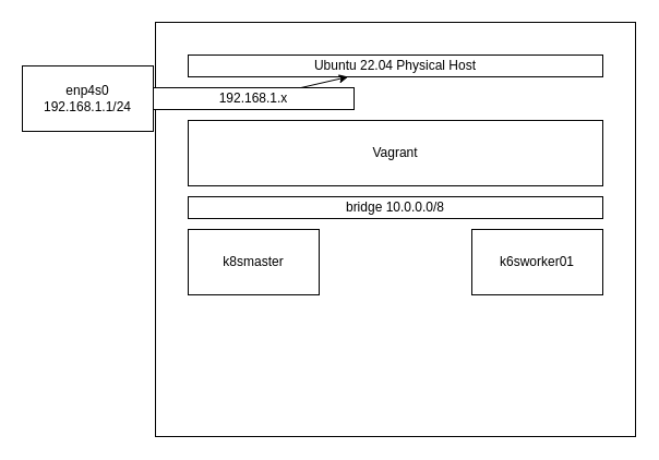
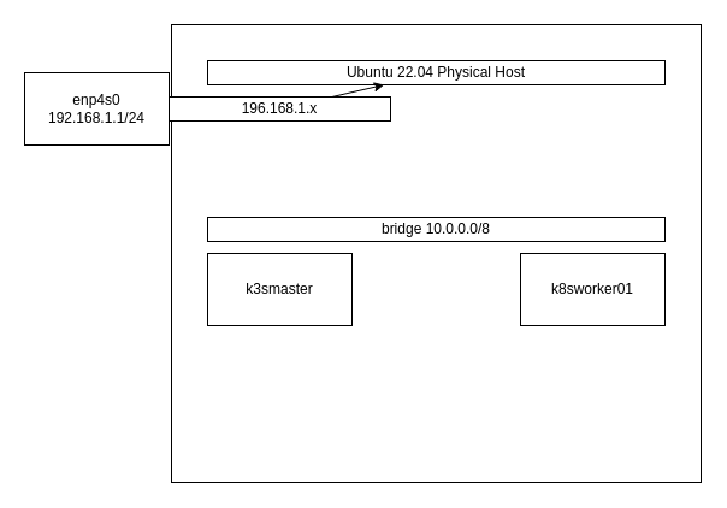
  <mxCell id="0" />
  <mxCell id="1" parent="0" />
  <mxCell id="2" value="" style="rounded=0;whiteSpace=wrap;html=1;" vertex="1" parent="1"><mxGeometry x="142" y="20" width="440" height="380" as="geometry" /></mxCell>
- <mxCell id="3" value="k8smaster" style="rounded=0;whiteSpace=wrap;html=1;" vertex="1" parent="1"><mxGeometry x="172" y="210" width="120" height="60" as="geometry" /></mxCell>
- <mxCell id="4" value="k6sworker01" style="rounded=0;whiteSpace=wrap;html=1;" vertex="1" parent="1"><mxGeometry x="432" y="210" width="120" height="60" as="geometry" /></mxCell>
+ <mxCell id="3" value="k3smaster" style="rounded=0;whiteSpace=wrap;html=1;" vertex="1" parent="1"><mxGeometry x="172" y="210" width="120" height="60" as="geometry" /></mxCell>
+ <mxCell id="4" value="k8sworker01" style="rounded=0;whiteSpace=wrap;html=1;" vertex="1" parent="1"><mxGeometry x="432" y="210" width="120" height="60" as="geometry" /></mxCell>
  <mxCell id="5" value="bridge 10.0.0.0/8" style="rounded=0;whiteSpace=wrap;html=1;" vertex="1" parent="1"><mxGeometry x="172" y="180" width="380" height="20" as="geometry" /></mxCell>
- <mxCell id="6" value="Vagrant" style="rounded=0;whiteSpace=wrap;html=1;" vertex="1" parent="1"><mxGeometry x="172" y="110" width="380" height="60" as="geometry" /></mxCell>
  <mxCell id="7" value="Ubuntu 22.04 Physical Host" style="rounded=0;whiteSpace=wrap;html=1;" vertex="1" parent="1"><mxGeometry x="172" y="50" width="380" height="20" as="geometry" /></mxCell>
  <mxCell id="8" style="edgeStyle=none;html=1;" edge="1" parent="1" source="9" target="7"><mxGeometry relative="1" as="geometry" /></mxCell>
- <mxCell id="9" value="192.168.1.x" style="rounded=0;whiteSpace=wrap;html=1;" vertex="1" parent="1"><mxGeometry x="140" y="80" width="184" height="20" as="geometry" /></mxCell>
+ <mxCell id="9" value="196.168.1.x" style="rounded=0;whiteSpace=wrap;html=1;" vertex="1" parent="1"><mxGeometry x="140" y="80" width="184" height="20" as="geometry" /></mxCell>
  <mxCell id="10" value="enp4s0&lt;br&gt;192.168.1.1/24" style="rounded=0;whiteSpace=wrap;html=1;" vertex="1" parent="1"><mxGeometry x="20" y="60" width="120" height="60" as="geometry" /></mxCell>
